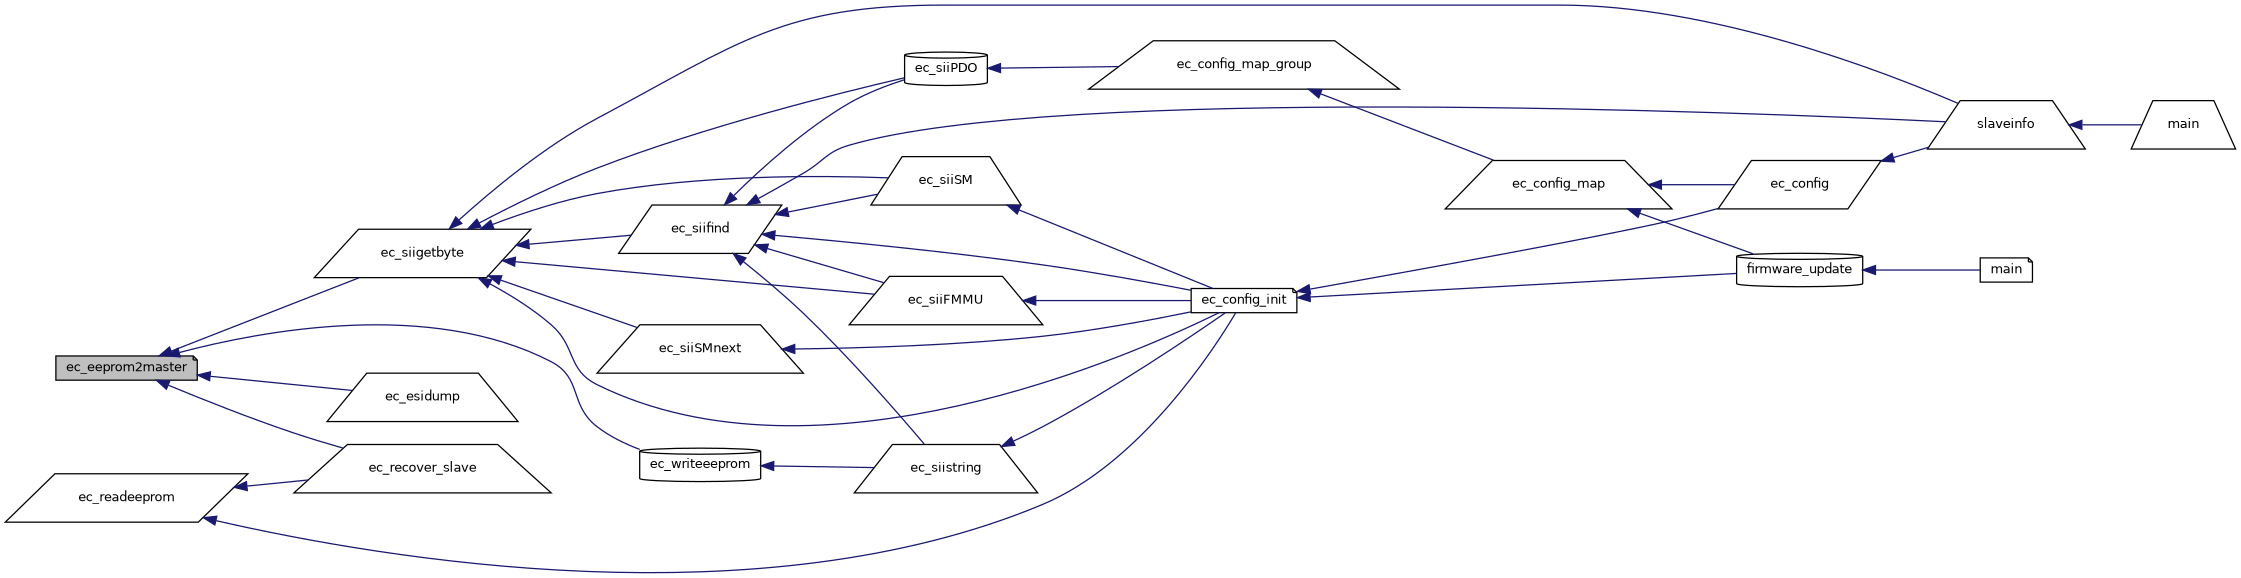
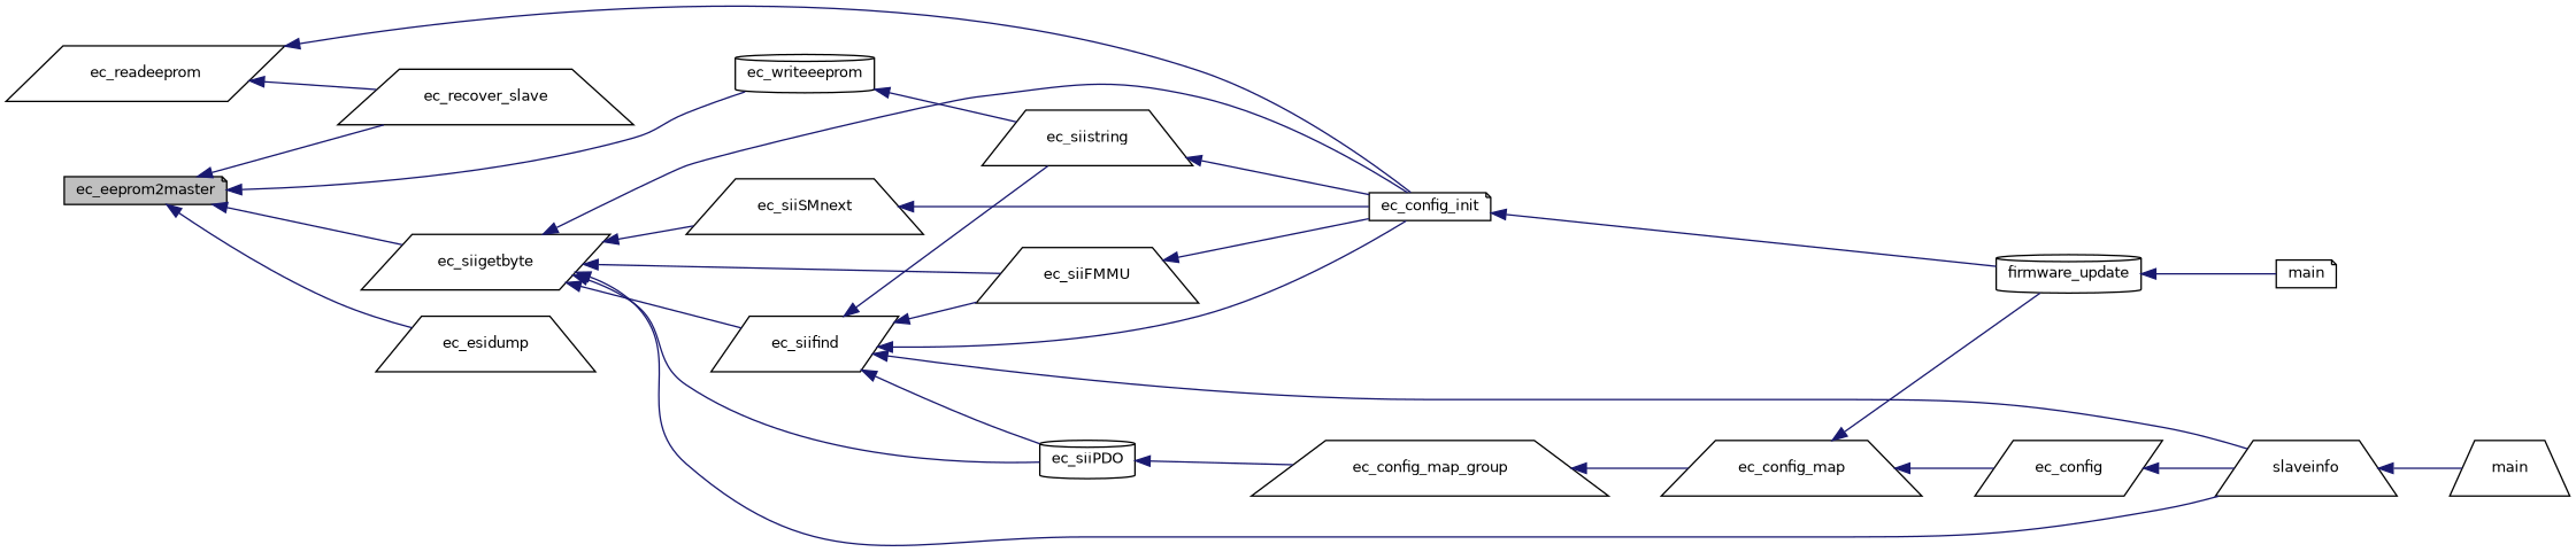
  digraph {
    rankdir=LR
    node [color=black fillcolor=white fontname=Helvetica fontsize=10 shape=trapezium style=filled]
    edge [color=midnightblue dir=back fontname=Helvetica fontsize=10 labelfontname=Helvetica labelfontsize=10 style=solid]
    n1 [fillcolor=grey75 fontcolor=black height=0.2 label=ec_eeprom2master shape=note width=0.4]
    n2 [height=0.2 label=ec_esidump width=0.4]
    n3 [height=0.2 label=ec_recover_slave width=0.4]
    n4 [height=0.2 label=ec_siigetbyte shape=parallelogram width=0.4]
    n5 [height=0.2 label=ec_writeeeprom shape=cylinder width=0.4]
    n6 [height=0.2 label=ec_readeeprom shape=parallelogram width=0.4]
    n7 [height=0.2 label=ec_config_init shape=note width=0.4]
    n8 [height=0.2 label=slaveinfo width=0.4]
    n9 [height=0.2 label=ec_siifind shape=parallelogram width=0.4]
    n10 [height=0.2 label=ec_siiFMMU width=0.4]
-   n11 [height=0.2 label=ec_siiSM width=0.4]
    n12 [height=0.2 label=ec_siiPDO shape=cylinder width=0.4]
    n13 [height=0.2 label=ec_siiSMnext width=0.4]
    n14 [height=0.2 label=ec_siistring width=0.4]
    n15 [height=0.2 label=ec_config shape=parallelogram width=0.4]
    n16 [height=0.2 label=firmware_update shape=cylinder width=0.4]
    n17 [height=0.2 label=main shape=note width=0.4]
    n18 [height=0.2 label=main width=0.4]
    n19 [height=0.2 label=ec_config_map_group width=0.4]
    n20 [height=0.2 label=ec_config_map width=0.4]
    n1 -> n2
    n1 -> n3
    n1 -> n4
    n1 -> n5
    n4 -> n7
    n4 -> n8
    n4 -> n9
    n4 -> n10
-   n4 -> n11
    n4 -> n12
    n4 -> n13
    n5 -> n14
    n6 -> n3
    n6 -> n7
-   n7 -> n15
    n7 -> n16
    n8 -> n18
    n9 -> n7
    n9 -> n8
    n9 -> n10
-   n9 -> n11
    n9 -> n12
    n9 -> n14
    n10 -> n7
-   n11 -> n7
    n12 -> n19
    n13 -> n7
    n14 -> n7
    n15 -> n8
    n16 -> n17
    n19 -> n20
    n20 -> n15
    n20 -> n16
  }
